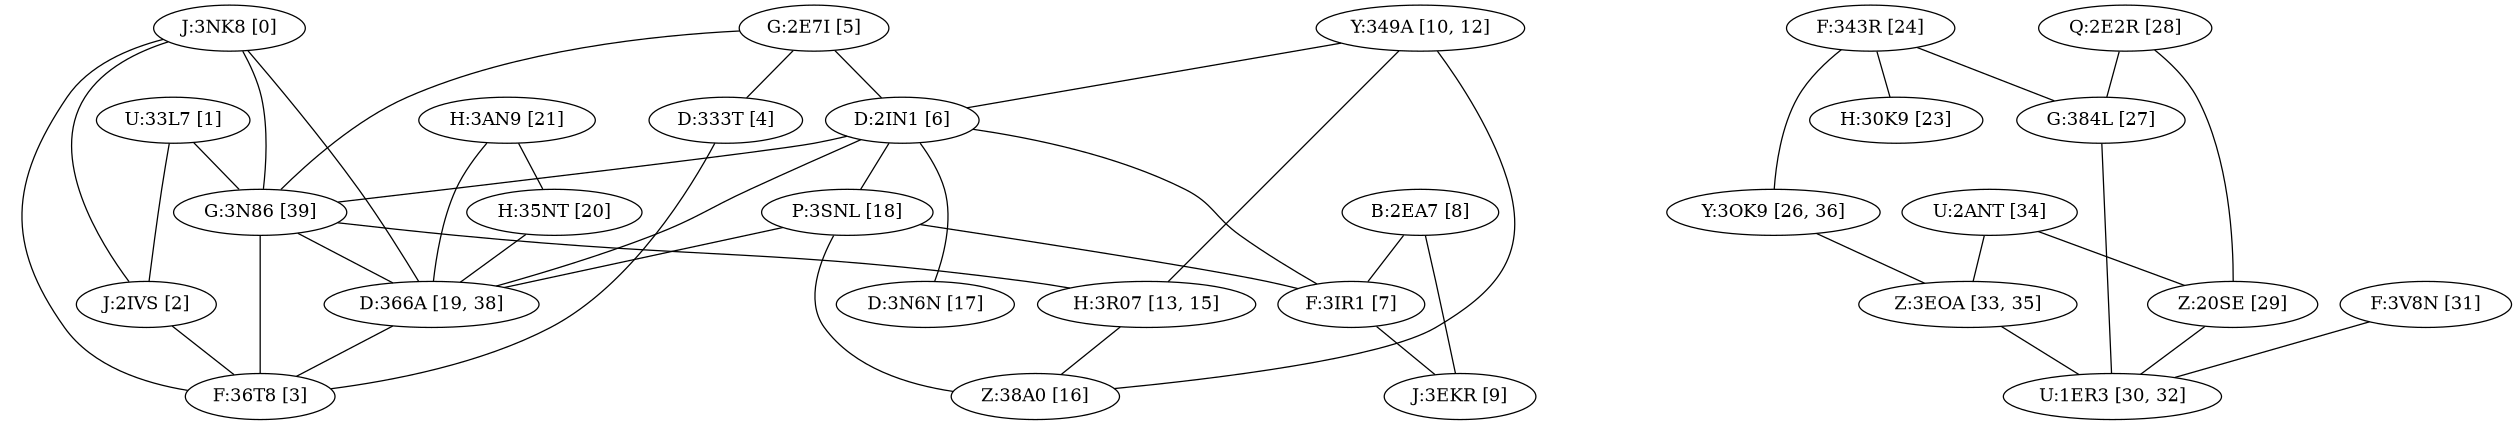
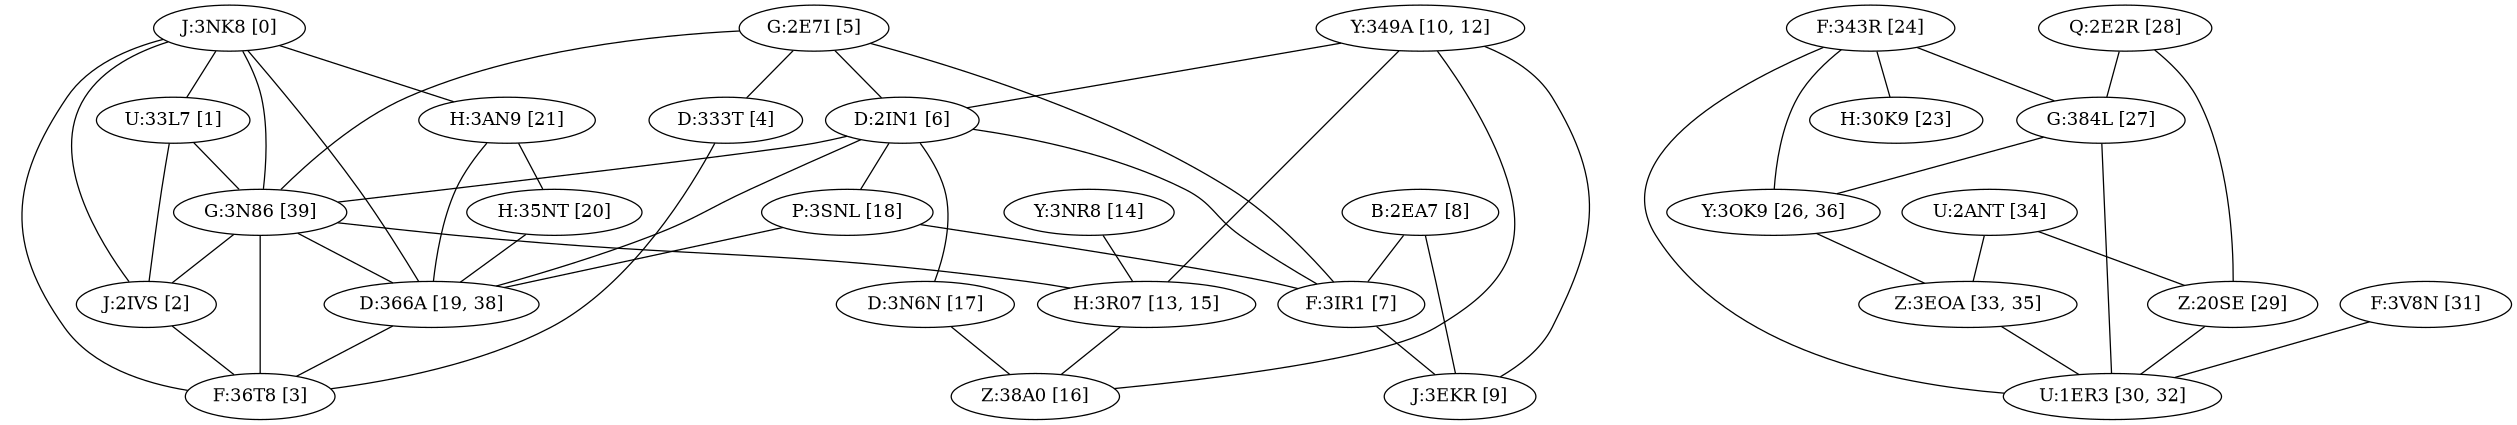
  graph {
    n1 [label="J:3NK8 [0]"]
    n2 [label="H:3AN9 [21]"]
    n3 [label="U:33L7 [1]"]
    n4 [label="G:3N86 [39]"]
    n5 [label="J:2IVS [2]"]
    n6 [label="D:366A [19, 38]"]
    n7 [label="F:36T8 [3]"]
    n8 [label="H:30K9 [23]"]
    n9 [label="H:35NT [20]"]
    n10 [label="H:3R07 [13, 15]"]
    n11 [label="Y:349A [10, 12]"]
    n12 [label="D:2IN1 [6]"]
    n13 [label="J:3EKR [9]"]
    n14 [label="Z:38A0 [16]"]
    n15 [label="F:3IR1 [7]"]
    n16 [label="P:3SNL [18]"]
    n17 [label="D:3N6N [17]"]
+   n18 [label="Y:3NR8 [14]"]
    n19 [label="U:2ANT [34]"]
    n20 [label="Z:3EOA [33, 35]"]
    n21 [label="Z:20SE [29]"]
    n22 [label="U:1ER3 [30, 32]"]
    n23 [label="G:2E7I [5]"]
    n24 [label="D:333T [4]"]
    n25 [label="Q:2E2R [28]"]
    n26 [label="G:384L [27]"]
    n27 [label="Y:3OK9 [26, 36]"]
    n28 [label="F:343R [24]"]
    n29 [label="B:2EA7 [8]"]
    n30 [label="F:3V8N [31]"]
+   n1 -- n2
+   n1 -- n3
    n1 -- n4
    n1 -- n5
    n1 -- n6
    n1 -- n7
    n2 -- n6
    n2 -- n9
    n3 -- n4
    n3 -- n5
+   n4 -- n5
    n4 -- n6
    n4 -- n7
    n4 -- n10
    n5 -- n7
    n6 -- n7
    n9 -- n6
    n10 -- n14
    n11 -- n10
    n11 -- n12
+   n11 -- n13
    n11 -- n14
    n12 -- n4
    n12 -- n6
    n12 -- n15
    n12 -- n16
    n12 -- n17
    n15 -- n13
    n16 -- n6
    n16 -- n15
-   n16 -- n14
+   n17 -- n14
+   n18 -- n10
    n19 -- n20
    n19 -- n21
    n20 -- n22
    n21 -- n22
    n23 -- n4
    n23 -- n12
+   n23 -- n15
    n23 -- n24
    n24 -- n7
    n25 -- n21
    n25 -- n26
    n26 -- n22
+   n26 -- n27
    n27 -- n20
    n28 -- n8
+   n28 -- n22
    n28 -- n26
    n28 -- n27
    n29 -- n13
    n29 -- n15
    n30 -- n22
  }
